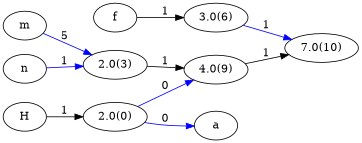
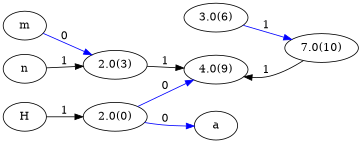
  strict digraph {
    rankdir=LR
    a [height=0.50 width=0.75]
    "2.0(0)" [height=0.50 width=1.11]
    "4.0(9)" [height=0.50 width=1.11]
    "7.0(10)" [height=0.50 width=1.28]
    H [height=0.50 width=0.75]
    m [height=0.50 width=0.75]
    "2.0(3)" [height=0.50 width=1.11]
    n [height=0.50 width=0.75]
    "3.0(6)" [height=0.50 width=1.11]
-   f [height=0.50 width=0.75]
    "2.0(0)" -> a [color=blue label=0]
    "2.0(0)" -> "4.0(9)" [color=blue label=0]
-   "4.0(9)" -> "7.0(10)" [label=1]
+   "7.0(10)" -> "4.0(9)" [label=1]
    H -> "2.0(0)" [label=1]
-   m -> "2.0(3)" [color=blue label=5]
+   m -> "2.0(3)" [color=blue label=0]
    "2.0(3)" -> "4.0(9)" [label=1]
-   n -> "2.0(3)" [label=1 color=blue]
+   n -> "2.0(3)" [label=1]
    "3.0(6)" -> "7.0(10)" [color=blue label=1]
-   f -> "3.0(6)" [label=1]
  }
